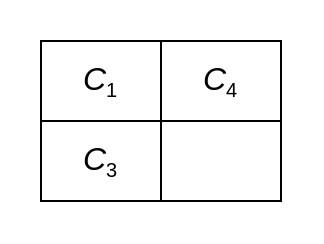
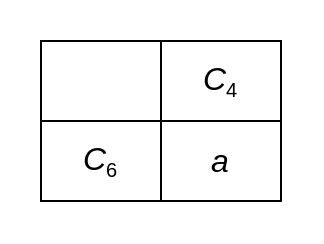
  <mxCell id="0" />
  <mxCell id="1" parent="0" />
  <mxCell id="2" value="&lt;h1&gt;&lt;br&gt;&lt;/h1&gt;" style="text;html=1;strokeColor=default;fillColor=none;spacing=5;spacingTop=-20;whiteSpace=wrap;overflow=hidden;rounded=0;" vertex="1" parent="1"><mxGeometry x="20" y="20" width="120" height="80" as="geometry" /></mxCell>
  <mxCell id="3" value="" style="endArrow=none;html=1;rounded=0;exitX=0;exitY=0.5;exitDx=0;exitDy=0;entryX=1;entryY=0.5;entryDx=0;entryDy=0;" edge="1" parent="1" source="2" target="2"><mxGeometry width="50" height="50" relative="1" as="geometry"><mxPoint x="210" y="310" as="sourcePoint" /><mxPoint x="260" y="260" as="targetPoint" /></mxGeometry></mxCell>
  <mxCell id="4" value="" style="endArrow=none;html=1;rounded=0;entryX=0.5;entryY=0;entryDx=0;entryDy=0;exitX=0.5;exitY=1;exitDx=0;exitDy=0;" edge="1" parent="1" source="2" target="2"><mxGeometry width="50" height="50" relative="1" as="geometry"><mxPoint x="210" y="310" as="sourcePoint" /><mxPoint x="260" y="260" as="targetPoint" /></mxGeometry></mxCell>
- <mxCell id="5" value="&lt;i style=&quot;font-size: 16px&quot;&gt;C&lt;/i&gt;&lt;sub&gt;1&lt;/sub&gt;" style="text;html=1;strokeColor=none;fillColor=none;align=center;verticalAlign=middle;whiteSpace=wrap;rounded=0;" vertex="1" parent="1"><mxGeometry x="20" y="20" width="60" height="40" as="geometry" /></mxCell>
  <mxCell id="6" value="&lt;i style=&quot;font-size: 16px&quot;&gt;C&lt;/i&gt;&lt;sub&gt;4&lt;/sub&gt;" style="text;html=1;strokeColor=none;fillColor=none;align=center;verticalAlign=middle;whiteSpace=wrap;rounded=0;" vertex="1" parent="1"><mxGeometry x="80" y="20" width="60" height="40" as="geometry" /></mxCell>
- <mxCell id="7" value="&lt;i style=&quot;font-size: 16px&quot;&gt;C&lt;/i&gt;&lt;sub&gt;3&lt;/sub&gt;" style="text;html=1;strokeColor=none;fillColor=none;align=center;verticalAlign=middle;whiteSpace=wrap;rounded=0;" vertex="1" parent="1"><mxGeometry x="20" y="60" width="60" height="40" as="geometry" /></mxCell>
+ <mxCell id="7" value="&lt;i style=&quot;font-size: 16px&quot;&gt;C&lt;/i&gt;&lt;sub&gt;6&lt;/sub&gt;" style="text;html=1;strokeColor=none;fillColor=none;align=center;verticalAlign=middle;whiteSpace=wrap;rounded=0;" vertex="1" parent="1"><mxGeometry x="20" y="60" width="60" height="40" as="geometry" /></mxCell>
+ <mxCell id="8" value="&lt;font size=&quot;3&quot;&gt;&lt;i&gt;a&lt;/i&gt;&lt;/font&gt;" style="text;html=1;strokeColor=none;fillColor=none;align=center;verticalAlign=middle;whiteSpace=wrap;rounded=0;" vertex="1" parent="1"><mxGeometry x="80" y="60" width="60" height="40" as="geometry" /></mxCell>
